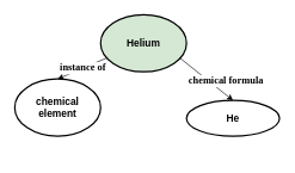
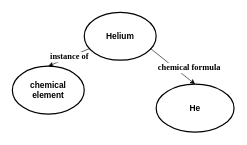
  <mxCell id="0" />
  <mxCell id="1" parent="0" />
- <mxCell id="2" value="&lt;b&gt;&lt;font style=&quot;font-size: 14px;&quot;&gt;Helium&lt;/font&gt;&lt;/b&gt;" style="ellipse;whiteSpace=wrap;html=1;strokeWidth=2;fillColor=#d5e8d4;" parent="1" vertex="1"><mxGeometry x="140" y="20" width="120" height="80" as="geometry" /></mxCell>
- <mxCell id="3" value="&lt;b&gt;&lt;font style=&quot;font-size: 14px;&quot;&gt;He&lt;/font&gt;&lt;/b&gt;" style="ellipse;whiteSpace=wrap;html=1;strokeWidth=2;" parent="1" vertex="1"><mxGeometry x="260" y="140" width="130" height="50" as="geometry" /></mxCell>
+ <mxCell id="2" value="&lt;b&gt;&lt;font style=&quot;font-size: 14px;&quot;&gt;Helium&lt;/font&gt;&lt;/b&gt;" style="ellipse;whiteSpace=wrap;html=1;strokeWidth=2;" parent="1" vertex="1"><mxGeometry x="140" y="20" width="120" height="80" as="geometry" /></mxCell>
+ <mxCell id="3" value="&lt;b&gt;&lt;font style=&quot;font-size: 14px;&quot;&gt;He&lt;/font&gt;&lt;/b&gt;" style="ellipse;whiteSpace=wrap;html=1;strokeWidth=2;" parent="1" vertex="1"><mxGeometry x="260" y="140" width="130" height="80" as="geometry" /></mxCell>
  <mxCell id="4" value="&lt;b style=&quot;border-color: var(--border-color);&quot;&gt;&lt;font style=&quot;border-color: var(--border-color); font-size: 14px;&quot; face=&quot;Georgia&quot;&gt;chemical formula&lt;/font&gt;&lt;/b&gt;" style="endArrow=classic;html=1;rounded=0;entryX=0.5;entryY=0;entryDx=0;entryDy=0;" parent="1" target="3" edge="1"><mxGeometry x="0.487" y="15" width="50" height="50" relative="1" as="geometry"><mxPoint x="250" y="80" as="sourcePoint" /><mxPoint x="320" y="130" as="targetPoint" /><mxPoint as="offset" /></mxGeometry></mxCell>
  <mxCell id="5" value="&lt;b&gt;&lt;font style=&quot;font-size: 14px;&quot;&gt;chemical &lt;br&gt;element&lt;/font&gt;&lt;/b&gt;" style="ellipse;whiteSpace=wrap;html=1;strokeWidth=2;" parent="1" vertex="1"><mxGeometry x="20" y="110" width="120" height="80" as="geometry" /></mxCell>
  <mxCell id="6" value="&lt;b&gt;&lt;font style=&quot;font-size: 14px;&quot; face=&quot;Georgia&quot;&gt;instance of&lt;/font&gt;&lt;/b&gt;" style="endArrow=classic;html=1;rounded=0;entryX=0.5;entryY=0;entryDx=0;entryDy=0;" parent="1" target="5" edge="1"><mxGeometry width="50" height="50" relative="1" as="geometry"><mxPoint x="150" y="80" as="sourcePoint" /><mxPoint x="120" y="140" as="targetPoint" /><mxPoint as="offset" /></mxGeometry></mxCell>
